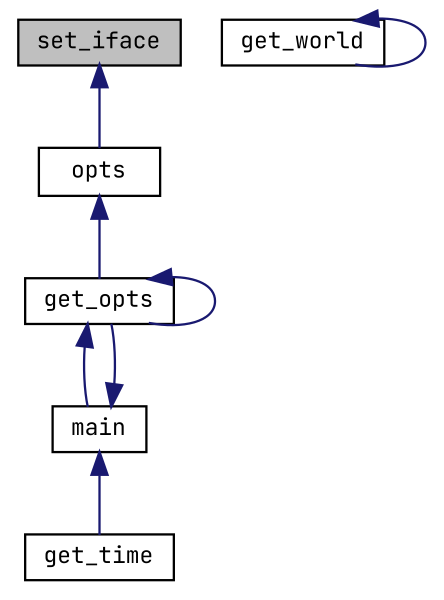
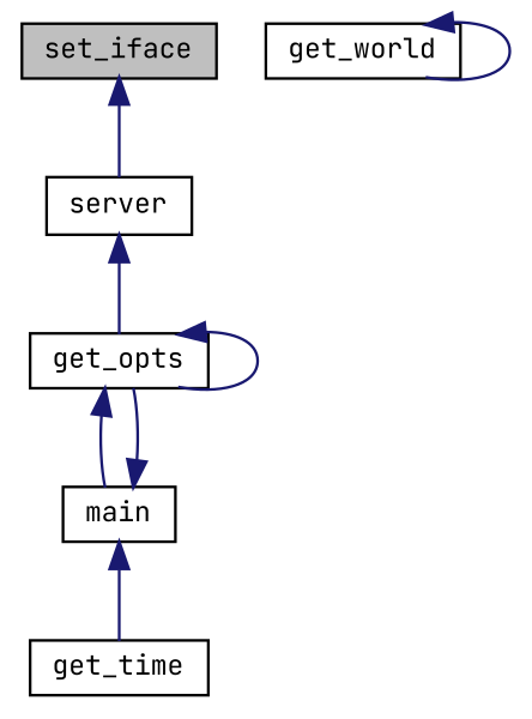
  digraph {
    fontname="JetBrains Mono"
    rankdir=TB
    node [color=black fillcolor=white fontname="JetBrains Mono" fontsize=10 shape=record style=filled]
    edge [color=midnightblue dir=back fontname="JetBrains Mono" fontsize=10 labelfontname=Helvetica labelfontsize=10 style=solid]
    n1 [fillcolor=grey75 fontcolor=black height=0.2 label=set_iface width=0.4]
-   n2 [height=0.2 label=opts width=0.4]
+   n2 [height=0.2 label=server width=0.4]
    n3 [height=0.2 label=get_opts width=0.4]
    n4 [height=0.2 label=main width=0.4]
    n5 [height=0.2 label=get_time width=0.4]
    n6 [height=0.2 label=get_world width=0.4]
    n1 -> n2
    n2 -> n3
    n3 -> n3
    n3 -> n4
    n4 -> n3
    n4 -> n5
    n6 -> n6
  }
